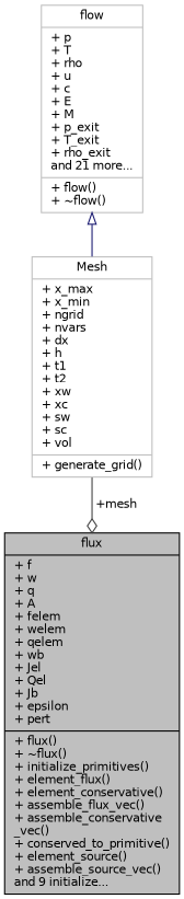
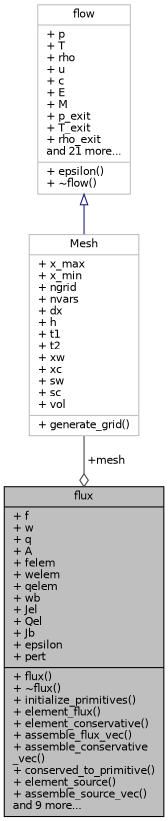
  digraph {
    node [color=grey75 fillcolor=white fontname=Helvetica fontsize=10 shape=record style=filled]
    edge [fontname=Helvetica fontsize=10 labelfontname=Helvetica labelfontsize=10 style=solid]
-   n1 [color=black fillcolor=grey75 fontcolor=black height=0.2 label="{flux\n|+ f\l+ w\l+ q\l+ A\l+ felem\l+ welem\l+ qelem\l+ wb\l+ Jel\l+ Qel\l+ Jb\l+ epsilon\l+ pert\l|+ flux()\l+ ~flux()\l+ initialize_primitives()\l+ element_flux()\l+ element_conservative()\l+ assemble_flux_vec()\l+ assemble_conservative\l_vec()\l+ conserved_to_primitive()\l+ element_source()\l+ assemble_source_vec()\land 9 initialize...\l}" width=0.4]
-   n2 [height=0.2 label="{flow\n|+ p\l+ T\l+ rho\l+ u\l+ c\l+ E\l+ M\l+ p_exit\l+ T_exit\l+ rho_exit\land 21 more...\l|+ flow()\l+ ~flow()\l}" width=0.4]
+   n1 [color=black fillcolor=grey75 fontcolor=black height=0.2 label="{flux\n|+ f\l+ w\l+ q\l+ A\l+ felem\l+ welem\l+ qelem\l+ wb\l+ Jel\l+ Qel\l+ Jb\l+ epsilon\l+ pert\l|+ flux()\l+ ~flux()\l+ initialize_primitives()\l+ element_flux()\l+ element_conservative()\l+ assemble_flux_vec()\l+ assemble_conservative\l_vec()\l+ conserved_to_primitive()\l+ element_source()\l+ assemble_source_vec()\land 9 more...\l}" width=0.4]
+   n2 [height=0.2 label="{flow\n|+ p\l+ T\l+ rho\l+ u\l+ c\l+ E\l+ M\l+ p_exit\l+ T_exit\l+ rho_exit\land 21 more...\l|+ epsilon()\l+ ~flow()\l}" width=0.4]
    n3 [height=0.2 label="{Mesh\n|+ x_max\l+ x_min\l+ ngrid\l+ nvars\l+ dx\l+ h\l+ t1\l+ t2\l+ xw\l+ xc\l+ sw\l+ sc\l+ vol\l|+ generate_grid()\l}" width=0.4]
    n2 -> n3 [arrowtail=onormal color=midnightblue dir=back]
    n3 -> n1 [arrowhead=odiamond color=grey25 label=" +mesh"]
  }
